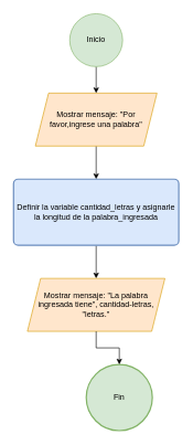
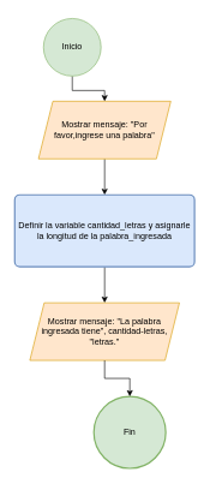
  <mxCell id="0" />
  <mxCell id="1" parent="0" />
  <mxCell id="2" style="edgeStyle=orthogonalEdgeStyle;rounded=0;orthogonalLoop=1;jettySize=auto;html=1;exitX=0.5;exitY=1;exitDx=0;exitDy=0;entryX=0.5;entryY=0;entryDx=0;entryDy=0;" edge="1" parent="1" source="3" target="5"><mxGeometry relative="1" as="geometry" /></mxCell>
- <mxCell id="3" value="Inicio" style="ellipse;whiteSpace=wrap;html=1;aspect=fixed;fillColor=#d5e8d4;strokeColor=#82b366;" vertex="1" parent="1"><mxGeometry x="105" y="20" width="80" height="80" as="geometry" /></mxCell>
+ <mxCell id="3" value="Inicio" style="ellipse;whiteSpace=wrap;html=1;aspect=fixed;fillColor=#d5e8d4;strokeColor=#82b366;" vertex="1" parent="1"><mxGeometry x="60" y="25" width="80" height="80" as="geometry" /></mxCell>
  <mxCell id="4" style="edgeStyle=orthogonalEdgeStyle;rounded=0;orthogonalLoop=1;jettySize=auto;html=1;" edge="1" parent="1" source="5" target="7"><mxGeometry relative="1" as="geometry" /></mxCell>
  <mxCell id="5" value="Mostrar mensaje: &quot;Por favor,ingrese una palabra&quot;" style="shape=parallelogram;perimeter=parallelogramPerimeter;whiteSpace=wrap;html=1;fixedSize=1;fillColor=#ffe6cc;strokeColor=#d79b00;" vertex="1" parent="1"><mxGeometry x="53" y="140" width="184" height="80" as="geometry" /></mxCell>
  <mxCell id="6" style="edgeStyle=orthogonalEdgeStyle;rounded=0;orthogonalLoop=1;jettySize=auto;html=1;entryX=0.5;entryY=0;entryDx=0;entryDy=0;" edge="1" parent="1" source="7" target="8"><mxGeometry relative="1" as="geometry" /></mxCell>
  <mxCell id="7" value="Definir la variable cantidad_letras y asignarle la longitud de la palabra_ingresada" style="rounded=1;whiteSpace=wrap;html=1;absoluteArcSize=1;arcSize=14;strokeWidth=2;fillColor=#dae8fc;strokeColor=#6c8ebf;" vertex="1" parent="1"><mxGeometry x="20" y="270" width="250" height="100" as="geometry" /></mxCell>
  <mxCell id="8" value="Mostrar mensaje: &quot;La palabra ingresada tiene&quot;, cantidad-letras, &quot;letras.&quot;" style="shape=parallelogram;perimeter=parallelogramPerimeter;whiteSpace=wrap;html=1;fixedSize=1;fillColor=#ffe6cc;strokeColor=#d79b00;" vertex="1" parent="1"><mxGeometry x="41" y="420" width="208" height="80" as="geometry" /></mxCell>
  <mxCell id="9" value="Fin" style="strokeWidth=2;html=1;shape=mxgraph.flowchart.start_2;whiteSpace=wrap;fillColor=#d5e8d4;strokeColor=#82b366;" vertex="1" parent="1"><mxGeometry x="130" y="550" width="100" height="100" as="geometry" /></mxCell>
  <mxCell id="10" style="edgeStyle=orthogonalEdgeStyle;rounded=0;orthogonalLoop=1;jettySize=auto;html=1;entryX=0.5;entryY=0;entryDx=0;entryDy=0;entryPerimeter=0;" edge="1" parent="1" source="8" target="9"><mxGeometry relative="1" as="geometry" /></mxCell>
